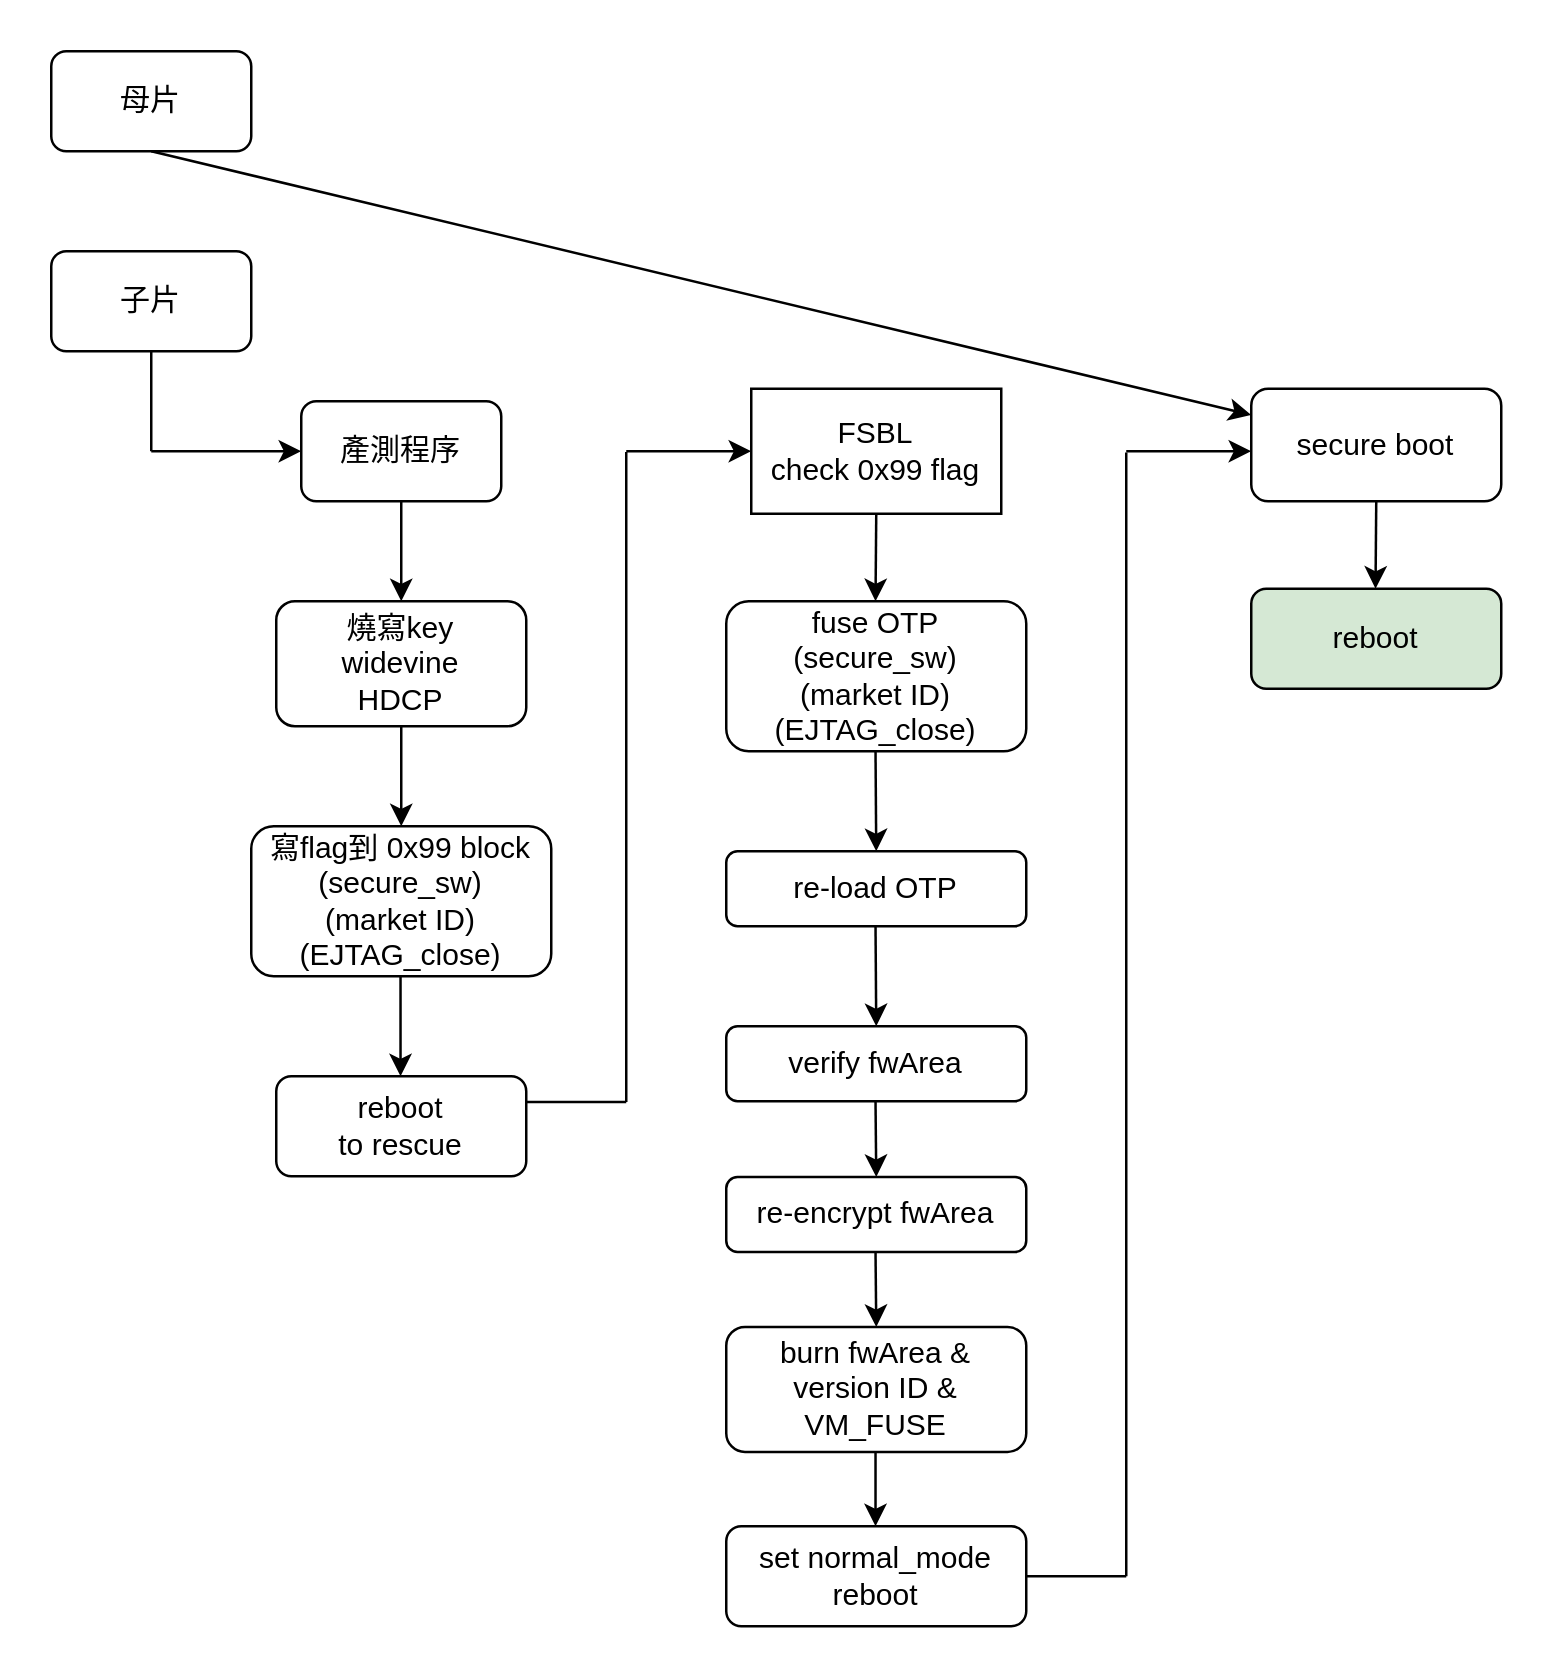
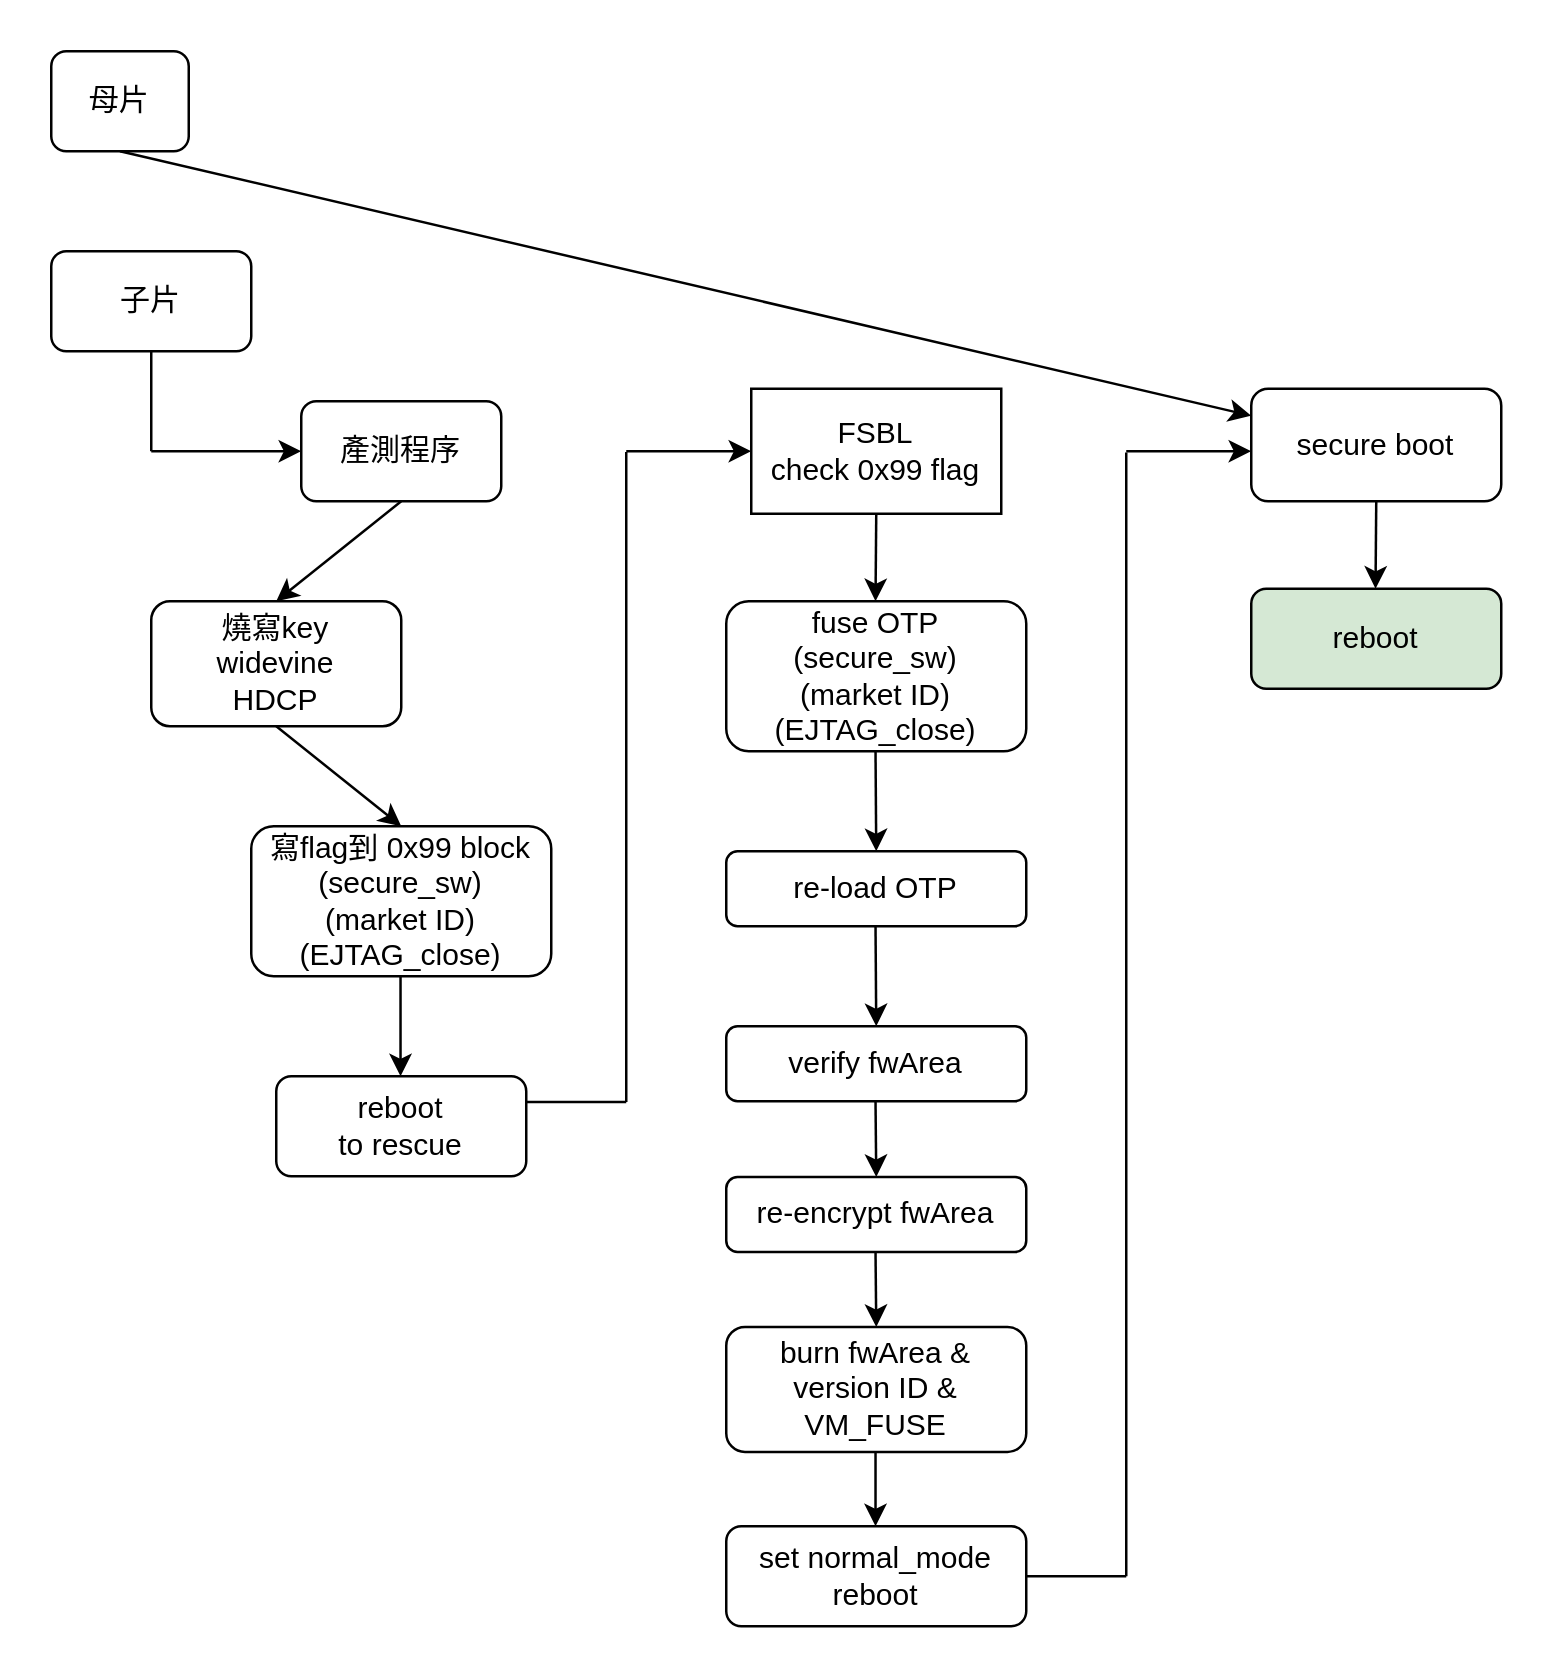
  <mxCell id="0" />
  <mxCell id="1" parent="0" />
- <mxCell id="2" value="母片" style="rounded=1;whiteSpace=wrap;html=1;" parent="1" vertex="1"><mxGeometry x="20" y="20" width="80" height="40" as="geometry" /></mxCell>
+ <mxCell id="2" value="母片" style="rounded=1;whiteSpace=wrap;html=1;" parent="1" vertex="1"><mxGeometry x="20" y="20" width="55" height="40" as="geometry" /></mxCell>
  <mxCell id="3" value="子片" style="rounded=1;whiteSpace=wrap;html=1;" parent="1" vertex="1"><mxGeometry x="20" y="100" width="80" height="40" as="geometry" /></mxCell>
  <mxCell id="4" value="" style="endArrow=classic;html=1;exitX=0.5;exitY=1;exitDx=0;exitDy=0;" parent="1" source="2" target="24" edge="1"><mxGeometry width="50" height="50" relative="1" as="geometry"><mxPoint x="130" y="90" as="sourcePoint" /><mxPoint x="180" y="40" as="targetPoint" /></mxGeometry></mxCell>
  <mxCell id="5" value="產測程序" style="rounded=1;whiteSpace=wrap;html=1;" parent="1" vertex="1"><mxGeometry x="120" y="160" width="80" height="40" as="geometry" /></mxCell>
  <mxCell id="6" value="" style="endArrow=none;html=1;" parent="1" edge="1"><mxGeometry width="50" height="50" relative="1" as="geometry"><mxPoint x="60" y="180" as="sourcePoint" /><mxPoint x="60" y="140" as="targetPoint" /></mxGeometry></mxCell>
  <mxCell id="7" value="" style="endArrow=classic;html=1;" parent="1" edge="1"><mxGeometry width="50" height="50" relative="1" as="geometry"><mxPoint x="60" y="180" as="sourcePoint" /><mxPoint x="120" y="180" as="targetPoint" /></mxGeometry></mxCell>
  <mxCell id="8" value="" style="endArrow=classic;html=1;exitX=0.5;exitY=1;exitDx=0;exitDy=0;entryX=0.5;entryY=0;entryDx=0;entryDy=0;" parent="1" source="5" target="9" edge="1"><mxGeometry width="50" height="50" relative="1" as="geometry"><mxPoint x="400" y="330" as="sourcePoint" /><mxPoint x="450" y="280" as="targetPoint" /></mxGeometry></mxCell>
- <mxCell id="9" value="燒寫key&lt;br&gt;widevine&lt;br&gt;HDCP" style="rounded=1;whiteSpace=wrap;html=1;" parent="1" vertex="1"><mxGeometry x="110" y="240" width="100" height="50" as="geometry" /></mxCell>
+ <mxCell id="9" value="燒寫key&lt;br&gt;widevine&lt;br&gt;HDCP" style="rounded=1;whiteSpace=wrap;html=1;" parent="1" vertex="1"><mxGeometry x="60" y="240" width="100" height="50" as="geometry" /></mxCell>
  <mxCell id="10" value="寫flag到 0x99 block&lt;br&gt;(secure_sw)&lt;br&gt;(market ID)&lt;br&gt;(EJTAG_close)" style="rounded=1;whiteSpace=wrap;html=1;" parent="1" vertex="1"><mxGeometry x="100" y="330" width="120" height="60" as="geometry" /></mxCell>
  <mxCell id="11" value="" style="endArrow=classic;html=1;exitX=0.5;exitY=1;exitDx=0;exitDy=0;entryX=0.5;entryY=0;entryDx=0;entryDy=0;" parent="1" source="9" target="10" edge="1"><mxGeometry width="50" height="50" relative="1" as="geometry"><mxPoint x="240" y="320" as="sourcePoint" /><mxPoint x="290" y="270" as="targetPoint" /></mxGeometry></mxCell>
  <mxCell id="12" value="" style="endArrow=classic;html=1;" parent="1" edge="1"><mxGeometry width="50" height="50" relative="1" as="geometry"><mxPoint x="159.71" y="390" as="sourcePoint" /><mxPoint x="159.71" y="430" as="targetPoint" /></mxGeometry></mxCell>
  <mxCell id="13" value="FSBL &lt;br&gt;check 0x99 flag&lt;br&gt;" style="whiteSpace=wrap;html=1;rounded=0;" parent="1" vertex="1"><mxGeometry x="300" y="155" width="100" height="50" as="geometry" /></mxCell>
  <mxCell id="14" value="" style="endArrow=classic;html=1;entryX=0.5;entryY=0;entryDx=0;entryDy=0;exitX=0.5;exitY=1;exitDx=0;exitDy=0;" parent="1" source="13" edge="1"><mxGeometry width="50" height="50" relative="1" as="geometry"><mxPoint x="350" y="210" as="sourcePoint" /><mxPoint x="349.71" y="240" as="targetPoint" /></mxGeometry></mxCell>
  <mxCell id="15" value="fuse OTP&lt;br&gt;(secure_sw)&lt;br&gt;(market ID)&lt;br&gt;(EJTAG_close)" style="rounded=1;whiteSpace=wrap;html=1;" parent="1" vertex="1"><mxGeometry x="290" y="240" width="120" height="60" as="geometry" /></mxCell>
  <mxCell id="16" value="reboot&lt;br&gt;to rescue" style="rounded=1;whiteSpace=wrap;html=1;" parent="1" vertex="1"><mxGeometry x="110" y="430" width="100" height="40" as="geometry" /></mxCell>
  <mxCell id="17" value="" style="group" parent="1" vertex="1" connectable="0"><mxGeometry x="210" y="180" width="90" height="260.29" as="geometry" /></mxCell>
  <mxCell id="18" value="" style="endArrow=none;html=1;" parent="17" edge="1"><mxGeometry width="50" height="50" relative="1" as="geometry"><mxPoint y="260.29" as="sourcePoint" /><mxPoint x="40" y="260.29" as="targetPoint" /></mxGeometry></mxCell>
  <mxCell id="19" value="" style="endArrow=none;html=1;" parent="17" edge="1"><mxGeometry width="50" height="50" relative="1" as="geometry"><mxPoint x="40" y="260.29" as="sourcePoint" /><mxPoint x="40" y="0.302" as="targetPoint" /></mxGeometry></mxCell>
  <mxCell id="20" value="" style="endArrow=classic;html=1;" parent="17" edge="1"><mxGeometry width="50" height="50" relative="1" as="geometry"><mxPoint x="40" as="sourcePoint" /><mxPoint x="90" as="targetPoint" /></mxGeometry></mxCell>
  <mxCell id="21" value="re-load OTP" style="rounded=1;whiteSpace=wrap;html=1;" parent="1" vertex="1"><mxGeometry x="290" y="340" width="120" height="30" as="geometry" /></mxCell>
  <mxCell id="22" value="set normal_mode&lt;br&gt;reboot" style="rounded=1;whiteSpace=wrap;html=1;" parent="1" vertex="1"><mxGeometry x="290" y="610" width="120" height="40" as="geometry" /></mxCell>
  <mxCell id="23" value="" style="endArrow=classic;html=1;" parent="1" edge="1"><mxGeometry width="50" height="50" relative="1" as="geometry"><mxPoint x="349.71" y="570" as="sourcePoint" /><mxPoint x="349.71" y="610" as="targetPoint" /></mxGeometry></mxCell>
  <mxCell id="24" value="secure boot" style="rounded=1;whiteSpace=wrap;html=1;" parent="1" vertex="1"><mxGeometry x="500" y="155" width="100" height="45" as="geometry" /></mxCell>
  <mxCell id="25" value="" style="endArrow=classic;html=1;" parent="1" edge="1"><mxGeometry width="50" height="50" relative="1" as="geometry"><mxPoint x="550" y="200" as="sourcePoint" /><mxPoint x="549.71" y="235" as="targetPoint" /></mxGeometry></mxCell>
  <mxCell id="26" value="reboot" style="rounded=1;whiteSpace=wrap;html=1;fillColor=#d5e8d4;" parent="1" vertex="1"><mxGeometry x="500" y="235" width="100" height="40" as="geometry" /></mxCell>
  <mxCell id="27" value="" style="endArrow=classic;html=1;exitX=0.5;exitY=1;exitDx=0;exitDy=0;" parent="1" edge="1"><mxGeometry width="50" height="50" relative="1" as="geometry"><mxPoint x="349.71" y="300" as="sourcePoint" /><mxPoint x="350" y="340" as="targetPoint" /></mxGeometry></mxCell>
  <mxCell id="28" value="" style="endArrow=classic;html=1;exitX=0.5;exitY=1;exitDx=0;exitDy=0;" edge="1" parent="1"><mxGeometry width="50" height="50" relative="1" as="geometry"><mxPoint x="349.71" y="370" as="sourcePoint" /><mxPoint x="350" y="410" as="targetPoint" /></mxGeometry></mxCell>
  <mxCell id="29" value="verify fwArea" style="rounded=1;whiteSpace=wrap;html=1;" vertex="1" parent="1"><mxGeometry x="290" y="410" width="120" height="30" as="geometry" /></mxCell>
  <mxCell id="30" value="re-encrypt fwArea" style="rounded=1;whiteSpace=wrap;html=1;" vertex="1" parent="1"><mxGeometry x="290" y="470.29" width="120" height="30" as="geometry" /></mxCell>
  <mxCell id="31" value="" style="endArrow=classic;html=1;exitX=0.5;exitY=1;exitDx=0;exitDy=0;" edge="1" parent="1"><mxGeometry width="50" height="50" relative="1" as="geometry"><mxPoint x="349.71" y="440.29" as="sourcePoint" /><mxPoint x="350" y="470.29" as="targetPoint" /></mxGeometry></mxCell>
  <mxCell id="32" value="burn fwArea &amp;amp; version ID &amp;amp; VM_FUSE" style="rounded=1;whiteSpace=wrap;html=1;" vertex="1" parent="1"><mxGeometry x="290" y="530.29" width="120" height="50" as="geometry" /></mxCell>
  <mxCell id="33" value="" style="endArrow=classic;html=1;exitX=0.5;exitY=1;exitDx=0;exitDy=0;" edge="1" parent="1"><mxGeometry width="50" height="50" relative="1" as="geometry"><mxPoint x="349.71" y="500.29" as="sourcePoint" /><mxPoint x="350" y="530.29" as="targetPoint" /></mxGeometry></mxCell>
  <mxCell id="34" value="" style="group" vertex="1" connectable="0" parent="1"><mxGeometry x="410" y="180" width="90" height="450" as="geometry" /></mxCell>
  <mxCell id="35" value="" style="endArrow=none;html=1;" edge="1" parent="34"><mxGeometry width="50" height="50" relative="1" as="geometry"><mxPoint y="450" as="sourcePoint" /><mxPoint x="40" y="450" as="targetPoint" /></mxGeometry></mxCell>
  <mxCell id="36" value="" style="endArrow=none;html=1;" edge="1" parent="34"><mxGeometry width="50" height="50" relative="1" as="geometry"><mxPoint x="40" y="450" as="sourcePoint" /><mxPoint x="40" y="0.521" as="targetPoint" /></mxGeometry></mxCell>
  <mxCell id="37" value="" style="endArrow=classic;html=1;" edge="1" parent="34"><mxGeometry width="50" height="50" relative="1" as="geometry"><mxPoint x="40" as="sourcePoint" /><mxPoint x="90" as="targetPoint" /></mxGeometry></mxCell>
